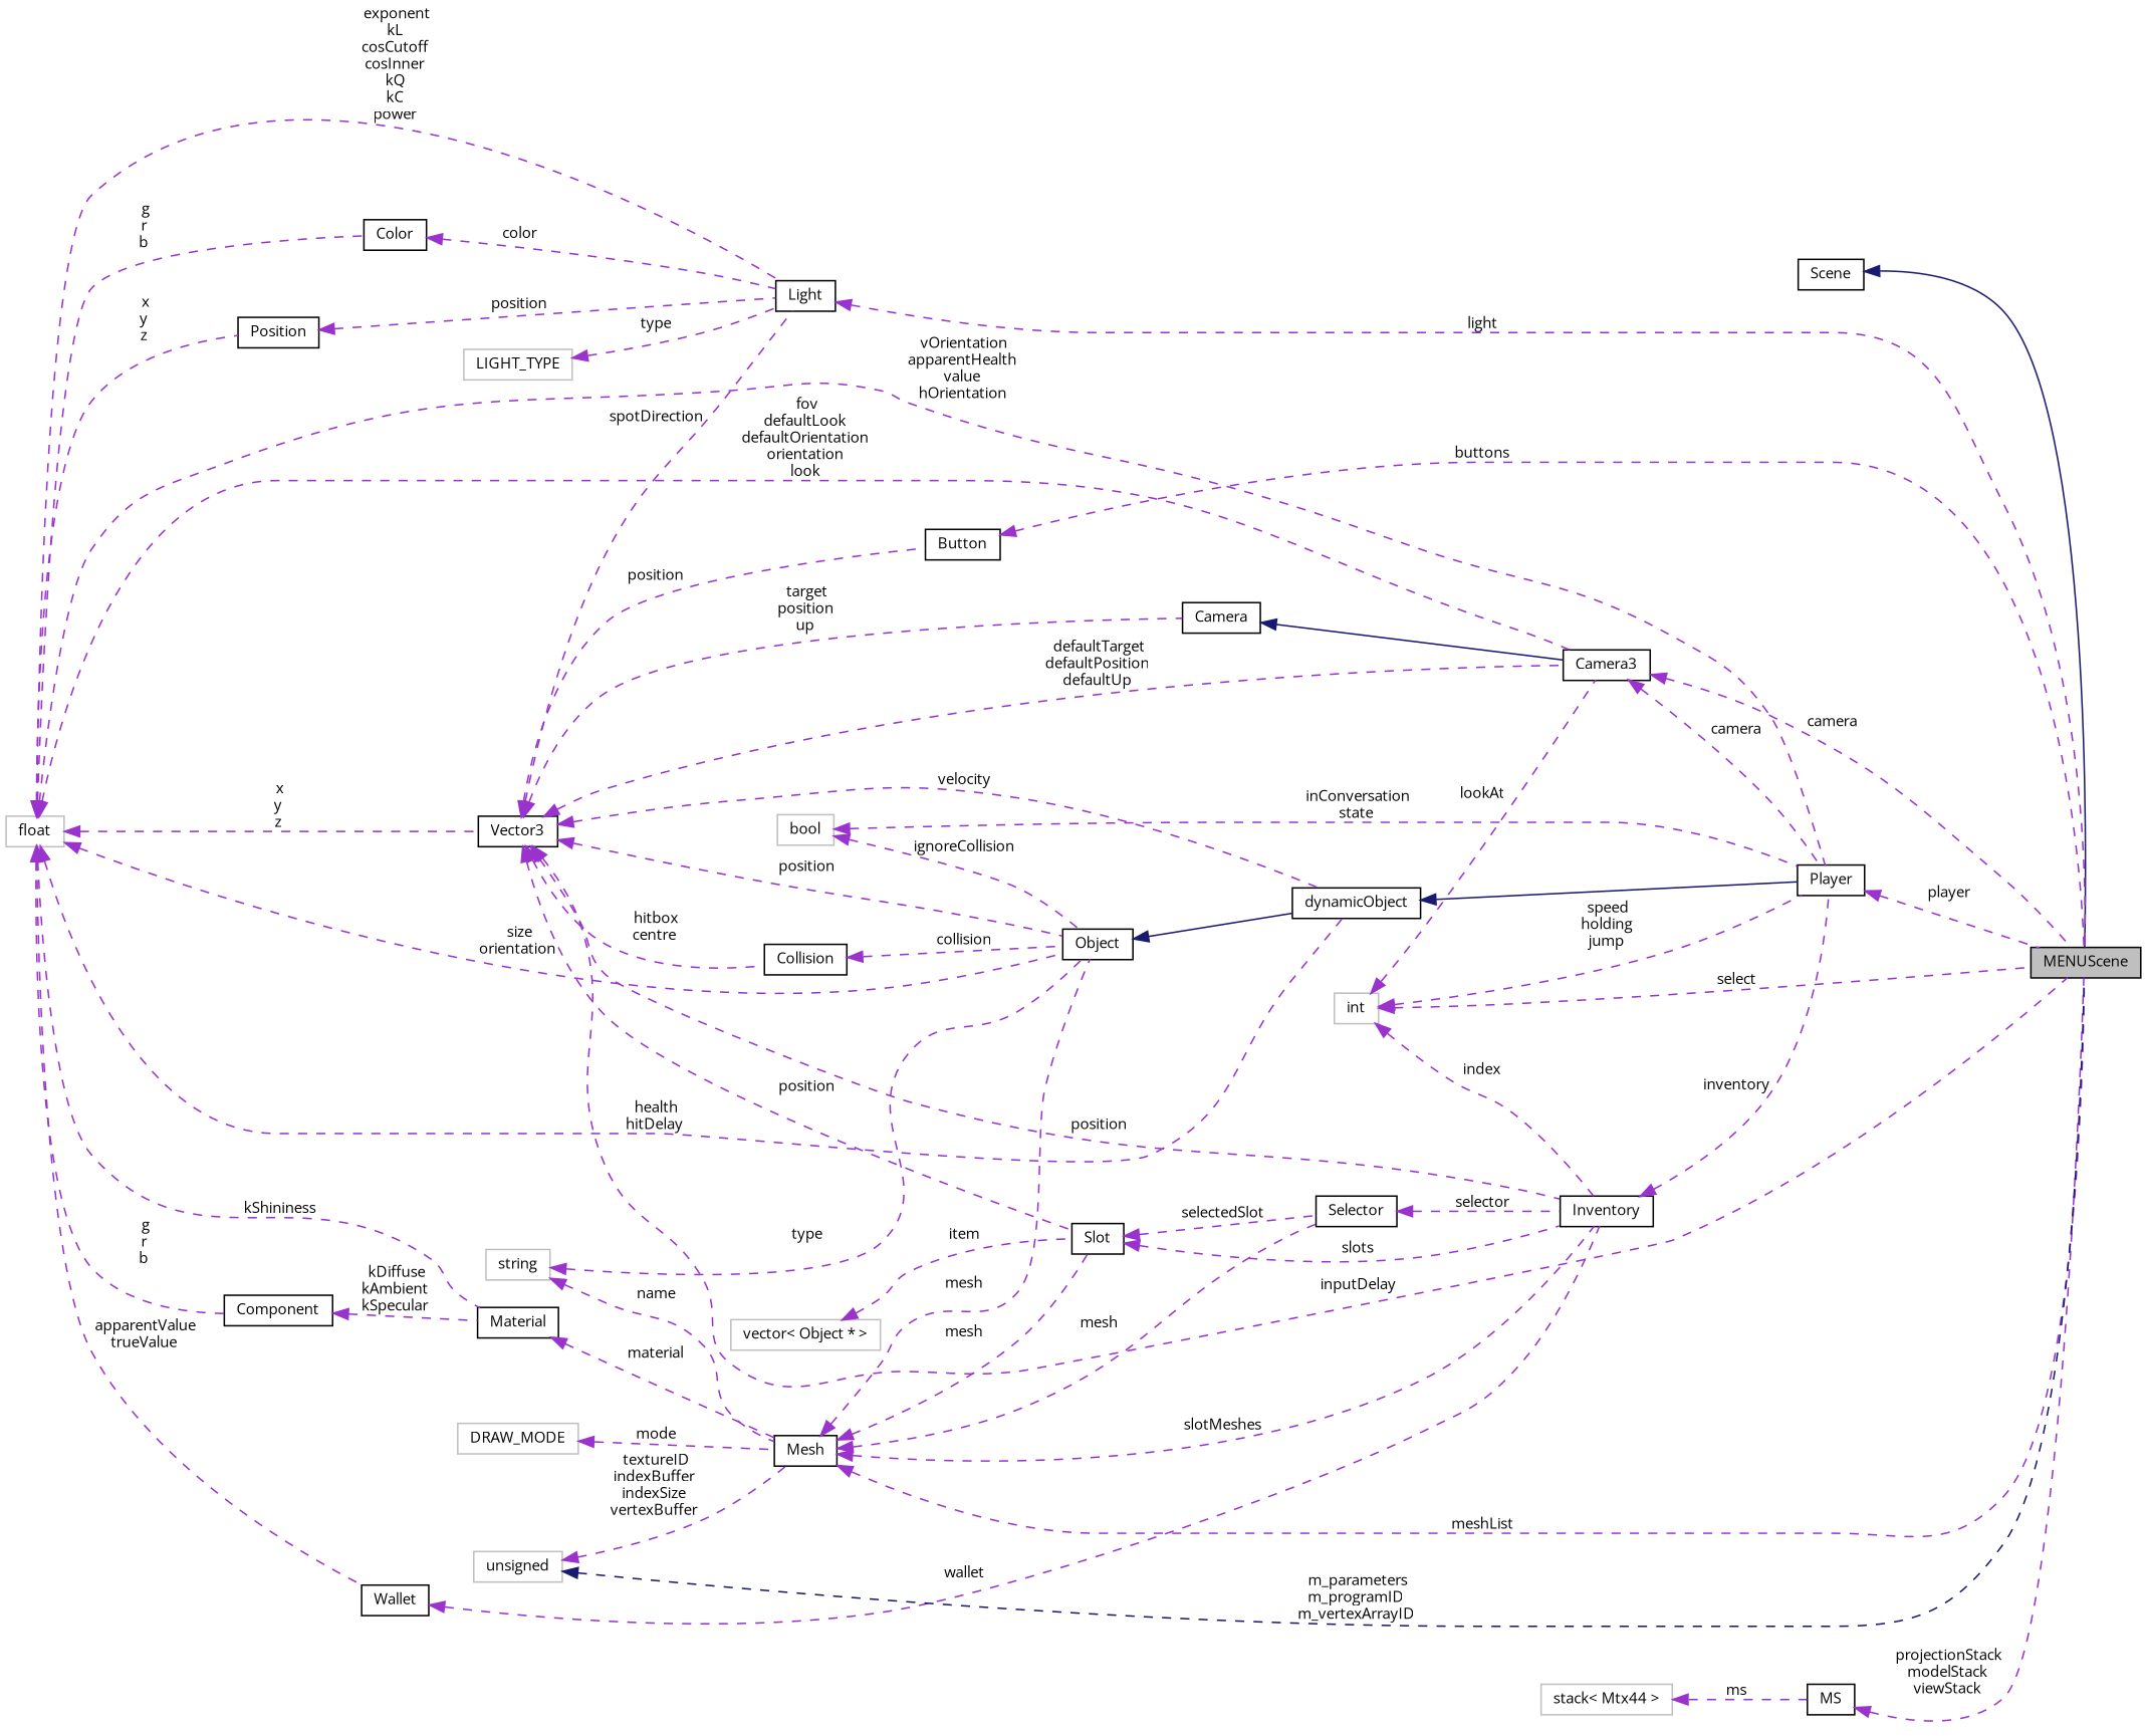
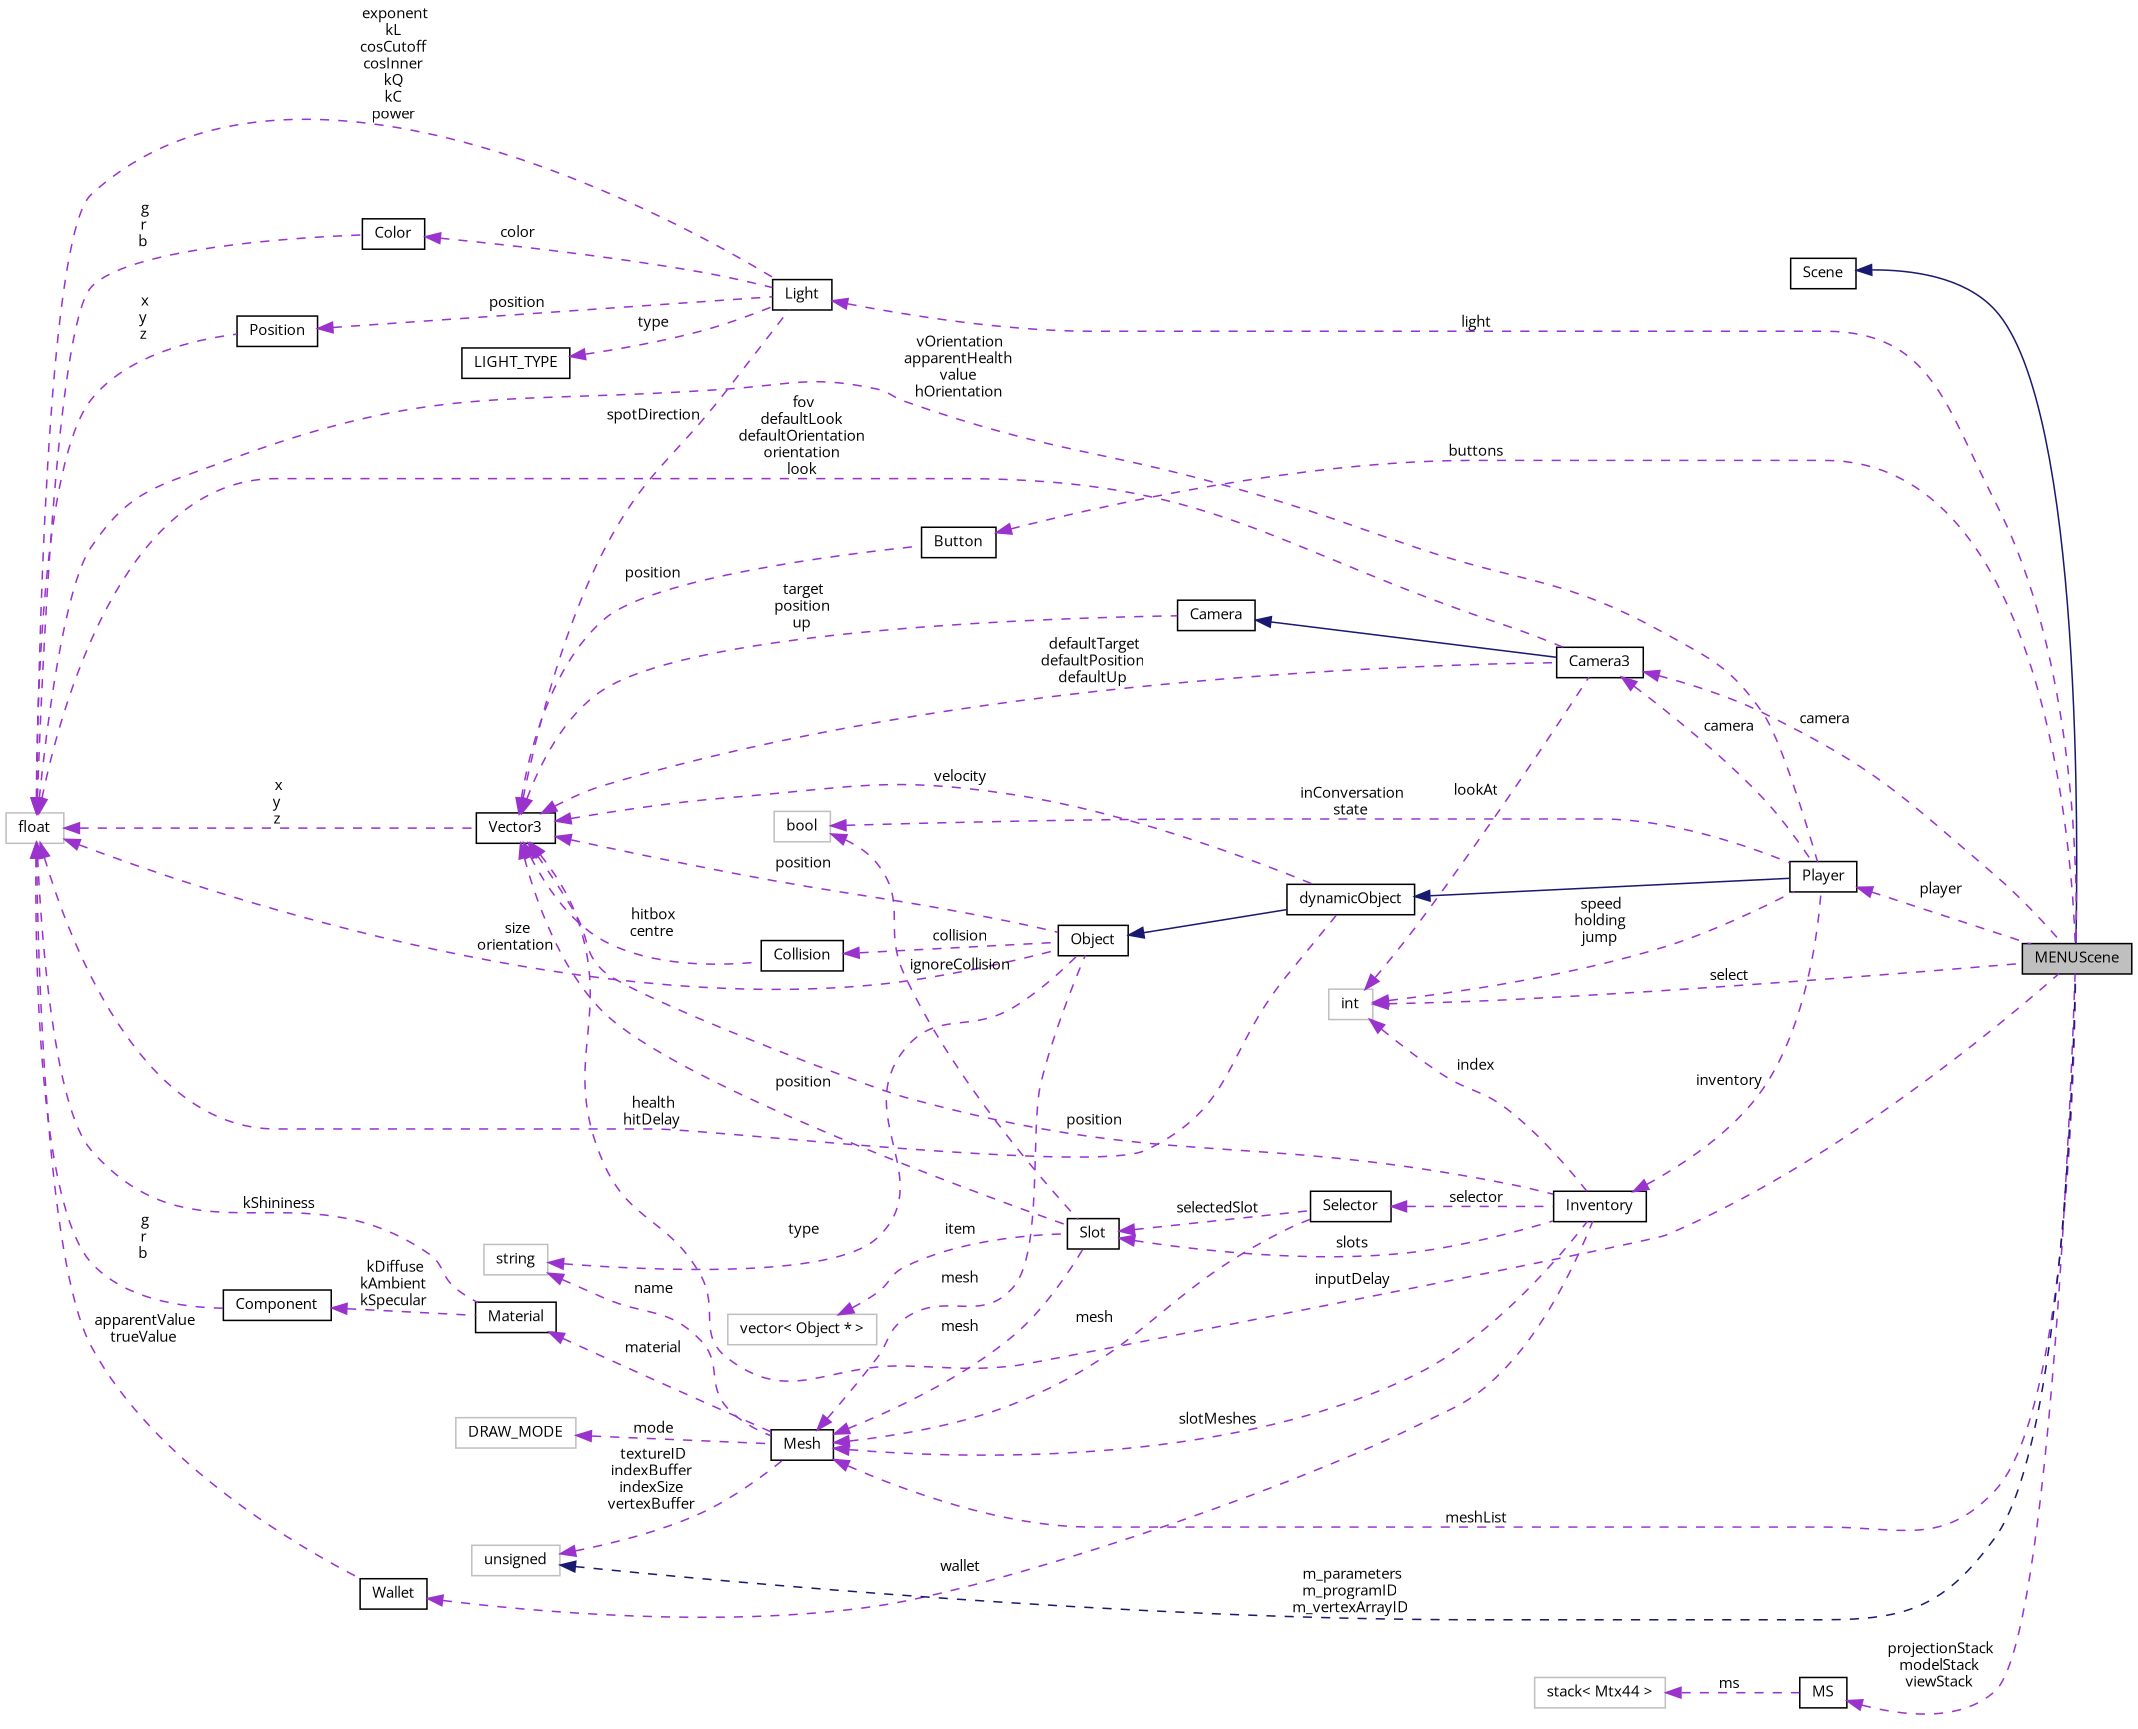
  digraph {
    fontname="Open Sans"
    rankdir=LR
    node [color=black fontname="Open Sans" fontsize=10 shape=record]
    edge [color=darkorchid3 dir=back fontname="Open Sans" fontsize=10 labelfontname=Helvetica labelfontsize=10 style=dashed]
    n1 [fillcolor=grey75 fontcolor=black height=0.2 label=MENUScene style=filled width=0.4]
    n2 [height=0.2 label=Scene width=0.4]
    n3 [color=grey75 height=0.2 label=string width=0.4]
    n4 [height=0.2 label=Mesh width=0.4]
    n5 [height=0.2 label=Object width=0.4]
    n6 [height=0.2 label=Inventory width=0.4]
    n7 [height=0.2 label=Slot width=0.4]
    n8 [height=0.2 label=Selector width=0.4]
    n9 [height=0.2 label=dynamicObject width=0.4]
    n10 [height=0.2 label=Button width=0.4]
    n11 [height=0.2 label=Light width=0.4]
-   n12 [color=grey75 height=0.2 label=LIGHT_TYPE width=0.4]
+   n12 [height=0.2 label=LIGHT_TYPE width=0.4]
    n13 [color=grey75 height=0.2 label=float width=0.4]
    n14 [height=0.2 label=Vector3 width=0.4]
    n15 [height=0.2 label=Position width=0.4]
    n16 [height=0.2 label=Color width=0.4]
    n17 [height=0.2 label=Camera3 width=0.4]
    n18 [height=0.2 label=Material width=0.4]
    n19 [height=0.2 label=Component width=0.4]
    n20 [height=0.2 label=Player width=0.4]
    n21 [height=0.2 label=Wallet width=0.4]
    n22 [height=0.2 label=Camera width=0.4]
    n23 [height=0.2 label=Collision width=0.4]
    n24 [color=grey75 height=0.2 label=int width=0.4]
    n25 [height=0.2 label=MS width=0.4]
    n26 [color=grey75 height=0.2 label="stack\< Mtx44 \>" width=0.4]
    n27 [color=grey75 height=0.2 label=DRAW_MODE width=0.4]
    n28 [color=grey75 height=0.2 label=unsigned width=0.4]
    n29 [color=grey75 height=0.2 label=bool width=0.4]
    n30 [color=grey75 height=0.2 label="vector\< Object * \>" width=0.4]
    n2 -> n1 [color=midnightblue style=solid]
    n3 -> n4 [label=" name"]
    n3 -> n5 [label=" type"]
    n4 -> n1 [label=" meshList"]
    n4 -> n5 [label=" mesh"]
    n4 -> n6 [label=" slotMeshes"]
    n4 -> n7 [label=" mesh"]
    n4 -> n8 [label=" mesh"]
    n5 -> n9 [color=midnightblue style=solid]
    n6 -> n20 [label=" inventory"]
    n7 -> n6 [label=" slots"]
    n7 -> n8 [label=" selectedSlot"]
    n8 -> n6 [label=" selector"]
    n9 -> n20 [color=midnightblue style=solid]
    n10 -> n1 [label=" buttons"]
    n11 -> n1 [label=" light"]
    n12 -> n11 [label=" type"]
    n13 -> n5 [label=" size\norientation"]
    n13 -> n9 [label=" health\nhitDelay"]
    n13 -> n11 [label=" exponent\nkL\ncosCutoff\ncosInner\nkQ\nkC\npower"]
    n13 -> n14 [label=" x\ny\nz"]
    n13 -> n15 [label=" x\ny\nz"]
    n13 -> n16 [label=" g\nr\nb"]
    n13 -> n17 [label=" fov\ndefaultLook\ndefaultOrientation\norientation\nlook"]
    n13 -> n18 [label=" kShininess"]
    n13 -> n19 [label=" g\nr\nb"]
    n13 -> n20 [label=" vOrientation\napparentHealth\nvalue\nhOrientation"]
    n13 -> n21 [label=" apparentValue\ntrueValue"]
    n14 -> n1 [label=" inputDelay"]
    n14 -> n5 [label=" position"]
    n14 -> n6 [label=" position"]
    n14 -> n7 [label=" position"]
    n14 -> n9 [label=" velocity"]
    n14 -> n10 [label=" position"]
    n14 -> n11 [label=" spotDirection"]
    n14 -> n17 [label=" defaultTarget\ndefaultPosition\ndefaultUp"]
    n14 -> n22 [label=" target\nposition\nup"]
    n14 -> n23 [label=" hitbox\ncentre"]
    n15 -> n11 [label=" position"]
    n16 -> n11 [label=" color"]
    n17 -> n1 [label=" camera"]
    n17 -> n20 [label=" camera"]
    n18 -> n4 [label=" material"]
    n19 -> n18 [label=" kDiffuse\nkAmbient\nkSpecular"]
    n20 -> n1 [label=" player"]
    n21 -> n6 [label=" wallet"]
    n22 -> n17 [color=midnightblue style=solid]
    n23 -> n5 [label=" collision"]
    n24 -> n1 [label=" select"]
    n24 -> n6 [label=" index"]
    n24 -> n17 [label=" lookAt"]
    n24 -> n20 [label=" speed\nholding\njump"]
    n25 -> n1 [label=" projectionStack\nmodelStack\nviewStack"]
    n26 -> n25 [label=" ms"]
    n27 -> n4 [label=" mode"]
    n28 -> n1 [color=midnightblue label=" m_parameters\nm_programID\nm_vertexArrayID"]
    n28 -> n4 [label=" textureID\nindexBuffer\nindexSize\nvertexBuffer"]
-   n29 -> n5 [label=" ignoreCollision"]
+   n29 -> n7 [label=" ignoreCollision"]
    n29 -> n20 [label=" inConversation\nstate"]
    n30 -> n7 [label=" item"]
  }
